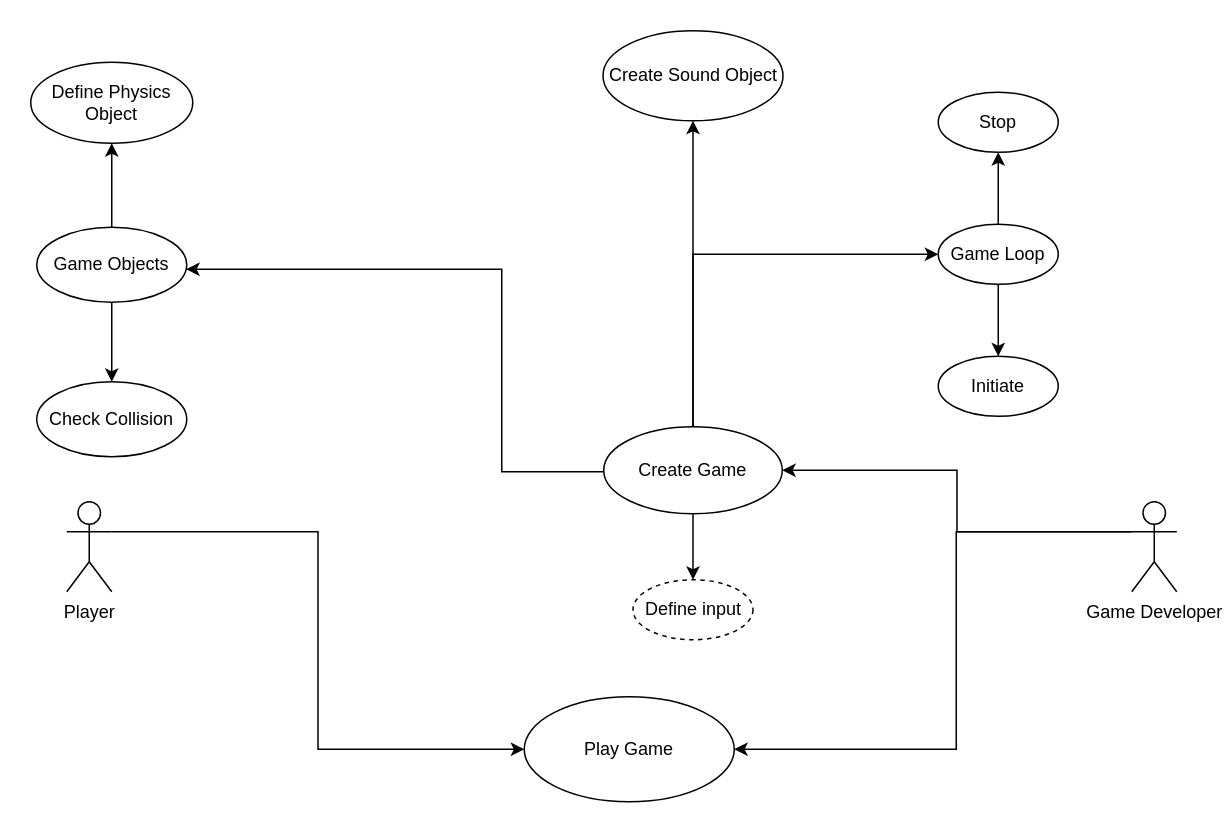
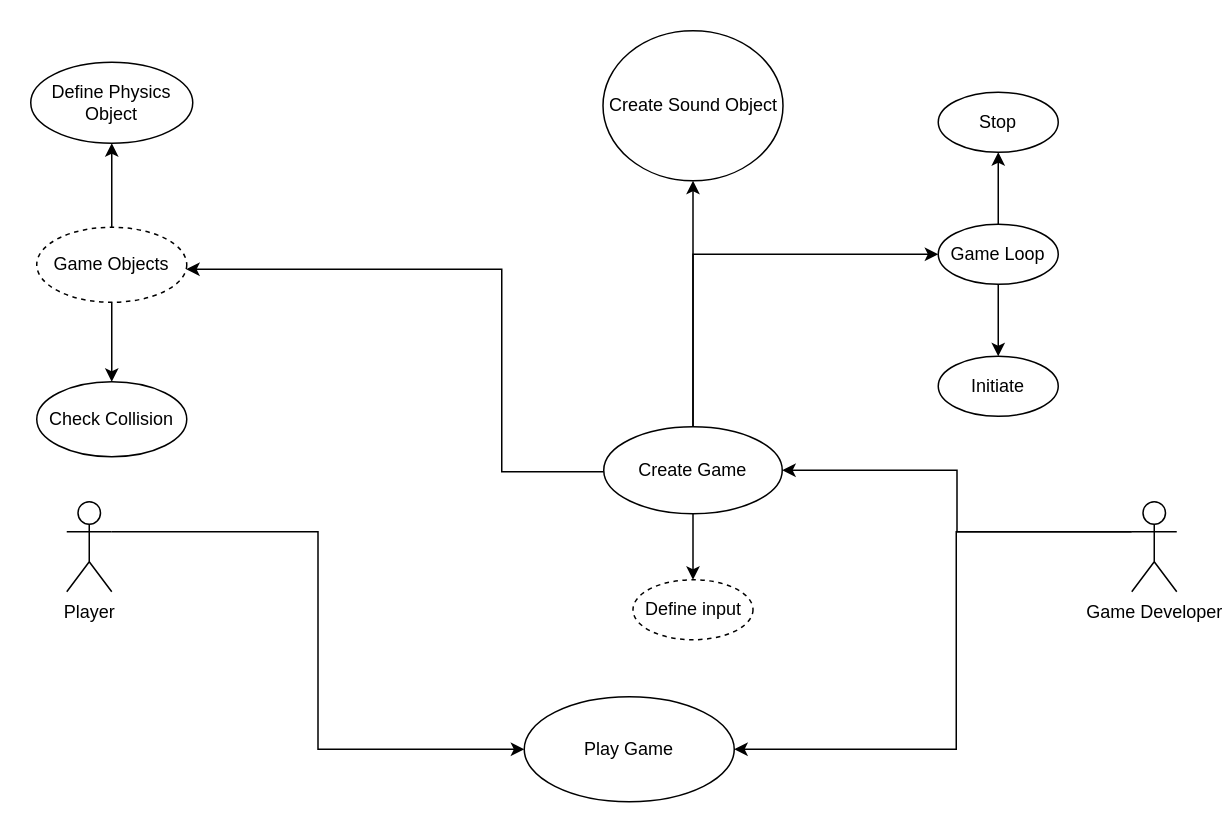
  <mxCell id="0" />
  <mxCell id="1" parent="0" />
  <mxCell id="2" style="edgeStyle=orthogonalEdgeStyle;rounded=0;orthogonalLoop=1;jettySize=auto;html=1;entryX=0;entryY=0.5;entryDx=0;entryDy=0;exitX=1;exitY=0.333;exitDx=0;exitDy=0;exitPerimeter=0;" parent="1" source="3" target="7" edge="1"><mxGeometry relative="1" as="geometry" /></mxCell>
  <mxCell id="3" value="Player" style="shape=umlActor;html=1;verticalLabelPosition=bottom;verticalAlign=top;align=center;" parent="1" vertex="1"><mxGeometry x="44" y="334" width="30" height="60" as="geometry" /></mxCell>
  <mxCell id="4" style="edgeStyle=orthogonalEdgeStyle;rounded=0;orthogonalLoop=1;jettySize=auto;html=1;exitX=0;exitY=0.333;exitDx=0;exitDy=0;exitPerimeter=0;entryX=1;entryY=0.5;entryDx=0;entryDy=0;" edge="1" parent="1" source="6" target="12"><mxGeometry relative="1" as="geometry" /></mxCell>
  <mxCell id="5" style="edgeStyle=orthogonalEdgeStyle;rounded=0;orthogonalLoop=1;jettySize=auto;html=1;exitX=0;exitY=0.333;exitDx=0;exitDy=0;exitPerimeter=0;entryX=1;entryY=0.5;entryDx=0;entryDy=0;" edge="1" parent="1" source="6" target="7"><mxGeometry relative="1" as="geometry"><Array as="points"><mxPoint x="637" y="354" /><mxPoint x="637" y="499" /></Array></mxGeometry></mxCell>
  <mxCell id="6" value="Game Developer" style="shape=umlActor;html=1;verticalLabelPosition=bottom;verticalAlign=top;align=center;" parent="1" vertex="1"><mxGeometry x="754" y="334" width="30" height="60" as="geometry" /></mxCell>
  <mxCell id="7" value="Play Game" style="ellipse;whiteSpace=wrap;html=1;" parent="1" vertex="1"><mxGeometry x="349" y="464" width="140" height="70" as="geometry" /></mxCell>
  <mxCell id="8" style="edgeStyle=orthogonalEdgeStyle;rounded=0;orthogonalLoop=1;jettySize=auto;html=1;entryX=0.5;entryY=0;entryDx=0;entryDy=0;" parent="1" source="12" target="20" edge="1"><mxGeometry relative="1" as="geometry" /></mxCell>
  <mxCell id="9" style="edgeStyle=orthogonalEdgeStyle;rounded=0;orthogonalLoop=1;jettySize=auto;html=1;" parent="1" source="12" target="15" edge="1"><mxGeometry relative="1" as="geometry"><Array as="points"><mxPoint x="334" y="314" /><mxPoint x="334" y="179" /></Array></mxGeometry></mxCell>
  <mxCell id="10" style="edgeStyle=orthogonalEdgeStyle;rounded=0;orthogonalLoop=1;jettySize=auto;html=1;entryX=0;entryY=0.5;entryDx=0;entryDy=0;" edge="1" parent="1" source="12" target="24"><mxGeometry relative="1" as="geometry"><Array as="points"><mxPoint x="462" y="169" /></Array></mxGeometry></mxCell>
  <mxCell id="11" style="edgeStyle=orthogonalEdgeStyle;rounded=0;orthogonalLoop=1;jettySize=auto;html=1;entryX=0.5;entryY=1;entryDx=0;entryDy=0;" edge="1" parent="1" source="12" target="19"><mxGeometry relative="1" as="geometry" /></mxCell>
  <mxCell id="12" value="Create Game" style="ellipse;whiteSpace=wrap;html=1;" parent="1" vertex="1"><mxGeometry x="402" y="284" width="119" height="58" as="geometry" /></mxCell>
  <mxCell id="13" style="edgeStyle=orthogonalEdgeStyle;rounded=0;orthogonalLoop=1;jettySize=auto;html=1;exitX=0.5;exitY=1;exitDx=0;exitDy=0;entryX=0.5;entryY=0;entryDx=0;entryDy=0;" edge="1" parent="1" source="15" target="17"><mxGeometry relative="1" as="geometry" /></mxCell>
  <mxCell id="14" value="" style="edgeStyle=orthogonalEdgeStyle;rounded=0;orthogonalLoop=1;jettySize=auto;html=1;" edge="1" parent="1" source="15" target="18"><mxGeometry relative="1" as="geometry" /></mxCell>
- <mxCell id="15" value="Game Objects" style="ellipse;whiteSpace=wrap;html=1;" parent="1" vertex="1"><mxGeometry x="24" y="151" width="100" height="50" as="geometry" /></mxCell>
+ <mxCell id="15" value="Game Objects" style="ellipse;whiteSpace=wrap;html=1;dashed=1;" parent="1" vertex="1"><mxGeometry x="24" y="151" width="100" height="50" as="geometry" /></mxCell>
  <mxCell id="16" value="Initiate" style="ellipse;whiteSpace=wrap;html=1;" parent="1" vertex="1"><mxGeometry x="625" y="237" width="80" height="40" as="geometry" /></mxCell>
  <mxCell id="17" value="Check Collision" style="ellipse;whiteSpace=wrap;html=1;" parent="1" vertex="1"><mxGeometry x="24" y="254" width="100" height="50" as="geometry" /></mxCell>
  <mxCell id="18" value="Define Physics Object" style="ellipse;whiteSpace=wrap;html=1;" parent="1" vertex="1"><mxGeometry x="20" y="41" width="108" height="54" as="geometry" /></mxCell>
- <mxCell id="19" value="Create Sound Object" style="ellipse;whiteSpace=wrap;html=1;" parent="1" vertex="1"><mxGeometry x="401.5" y="20" width="120" height="60" as="geometry" /></mxCell>
+ <mxCell id="19" value="Create Sound Object" style="ellipse;whiteSpace=wrap;html=1;" parent="1" vertex="1"><mxGeometry x="401.5" y="20" width="120" height="100" as="geometry" /></mxCell>
  <mxCell id="20" value="Define input" style="ellipse;whiteSpace=wrap;html=1;dashed=1;" parent="1" vertex="1"><mxGeometry x="421.5" y="386" width="80" height="40" as="geometry" /></mxCell>
  <mxCell id="21" value="Stop" style="ellipse;whiteSpace=wrap;html=1;" vertex="1" parent="1"><mxGeometry x="625" y="61" width="80" height="40" as="geometry" /></mxCell>
  <mxCell id="22" value="" style="edgeStyle=orthogonalEdgeStyle;rounded=0;orthogonalLoop=1;jettySize=auto;html=1;" edge="1" parent="1" source="24" target="21"><mxGeometry relative="1" as="geometry" /></mxCell>
  <mxCell id="23" value="" style="edgeStyle=orthogonalEdgeStyle;rounded=0;orthogonalLoop=1;jettySize=auto;html=1;" edge="1" parent="1" source="24" target="16"><mxGeometry relative="1" as="geometry" /></mxCell>
  <mxCell id="24" value="Game Loop" style="ellipse;whiteSpace=wrap;html=1;" vertex="1" parent="1"><mxGeometry x="625" y="149" width="80" height="40" as="geometry" /></mxCell>
